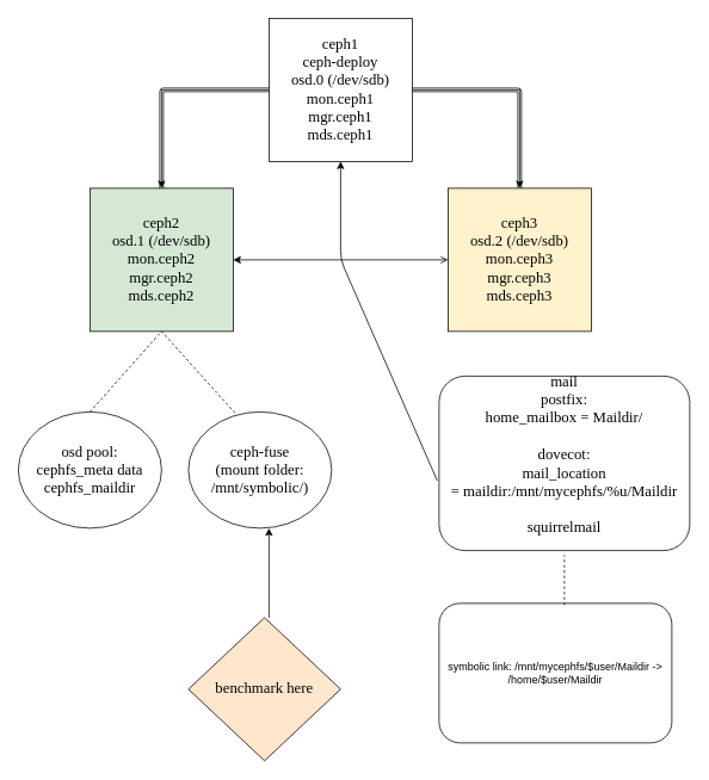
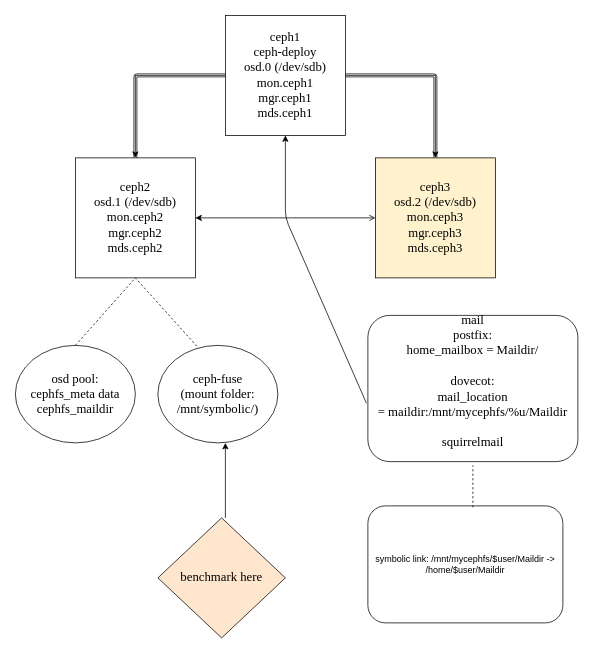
  <mxCell id="0" />
  <mxCell id="1" parent="0" />
- <mxCell id="2" value="ceph2&lt;br style=&quot;font-size: 17px;&quot;&gt;osd.1 (/dev/sdb)&lt;br style=&quot;font-size: 17px;&quot;&gt;mon.ceph2&lt;br style=&quot;font-size: 17px;&quot;&gt;mgr.ceph2&lt;br style=&quot;font-size: 17px;&quot;&gt;mds.ceph2" style="rounded=0;whiteSpace=wrap;html=1;fontFamily=Times New Roman;fontSize=17;fillColor=#d5e8d4;" vertex="1" parent="1"><mxGeometry x="100" y="210" width="160" height="160" as="geometry" /></mxCell>
+ <mxCell id="2" value="ceph2&lt;br style=&quot;font-size: 17px;&quot;&gt;osd.1 (/dev/sdb)&lt;br style=&quot;font-size: 17px;&quot;&gt;mon.ceph2&lt;br style=&quot;font-size: 17px;&quot;&gt;mgr.ceph2&lt;br style=&quot;font-size: 17px;&quot;&gt;mds.ceph2" style="rounded=0;whiteSpace=wrap;html=1;fontFamily=Times New Roman;fontSize=17;" vertex="1" parent="1"><mxGeometry x="100" y="210" width="160" height="160" as="geometry" /></mxCell>
  <mxCell id="3" value="ceph3&lt;br style=&quot;font-size: 17px;&quot;&gt;osd.2 (/dev/sdb)&lt;br style=&quot;font-size: 17px;&quot;&gt;mon.ceph3&lt;br style=&quot;font-size: 17px;&quot;&gt;mgr.ceph3&lt;br style=&quot;font-size: 17px;&quot;&gt;mds.ceph3" style="rounded=0;whiteSpace=wrap;html=1;fontFamily=Times New Roman;fontSize=17;fillColor=#fff2cc;" vertex="1" parent="1"><mxGeometry x="500" y="210" width="160" height="160" as="geometry" /></mxCell>
  <mxCell id="4" style="edgeStyle=orthogonalEdgeStyle;rounded=0;orthogonalLoop=1;jettySize=auto;html=1;exitX=0;exitY=0.5;exitDx=0;exitDy=0;entryX=0.5;entryY=0;entryDx=0;entryDy=0;fontFamily=Times New Roman;fontSize=17;" edge="1" parent="1" source="6" target="2"><mxGeometry relative="1" as="geometry" /></mxCell>
  <mxCell id="5" style="edgeStyle=orthogonalEdgeStyle;rounded=0;orthogonalLoop=1;jettySize=auto;html=1;exitX=1;exitY=0.5;exitDx=0;exitDy=0;entryX=0.5;entryY=0;entryDx=0;entryDy=0;fontFamily=Times New Roman;fontSize=17;" edge="1" parent="1" source="6" target="3"><mxGeometry relative="1" as="geometry" /></mxCell>
  <mxCell id="6" value="ceph1&lt;br style=&quot;font-size: 17px;&quot;&gt;ceph-deploy&lt;br style=&quot;font-size: 17px;&quot;&gt;osd.0 (/dev/sdb)&lt;br style=&quot;font-size: 17px;&quot;&gt;mon.ceph1&lt;br style=&quot;font-size: 17px;&quot;&gt;mgr.ceph1&lt;br style=&quot;font-size: 17px;&quot;&gt;mds.ceph1" style="rounded=0;whiteSpace=wrap;html=1;fontFamily=Times New Roman;fontSize=17;" vertex="1" parent="1"><mxGeometry x="300" y="20" width="160" height="160" as="geometry" /></mxCell>
  <mxCell id="7" value="osd pool:&lt;br&gt;cephfs_meta data&lt;br&gt;cephfs_maildir" style="ellipse;whiteSpace=wrap;html=1;fontFamily=Times New Roman;fontSize=17;" vertex="1" parent="1"><mxGeometry y="460" width="160" height="130" as="geometry" x="20" /></mxCell>
  <mxCell id="8" value="" style="endArrow=none;dashed=1;html=1;fontFamily=Times New Roman;fontSize=17;exitX=0.5;exitY=0;exitDx=0;exitDy=0;" edge="1" parent="1" source="7"><mxGeometry width="50" height="50" relative="1" as="geometry"><mxPoint x="30" y="660" as="sourcePoint" /><mxPoint x="180" y="370" as="targetPoint" /></mxGeometry></mxCell>
  <mxCell id="9" value="" style="endArrow=none;dashed=1;html=1;fontFamily=Times New Roman;fontSize=17;entryX=0.5;entryY=1;entryDx=0;entryDy=0;" edge="1" parent="1" target="2"><mxGeometry width="50" height="50" relative="1" as="geometry"><mxPoint x="270" y="470" as="sourcePoint" /><mxPoint x="250" y="420" as="targetPoint" /></mxGeometry></mxCell>
  <mxCell id="10" value="ceph-fuse&lt;br&gt;(mount folder: /mnt/symbolic/)" style="ellipse;whiteSpace=wrap;html=1;fontFamily=Times New Roman;fontSize=17;" vertex="1" parent="1"><mxGeometry x="210" y="460" width="160" height="130" as="geometry" /></mxCell>
  <mxCell id="11" value="mail&lt;br&gt;&lt;div&gt;postfix: &lt;br&gt;&lt;/div&gt;&lt;div&gt;home_mailbox = Maildir/&lt;br&gt;&lt;br&gt;&lt;/div&gt;&lt;div&gt;dovecot: &lt;br&gt;&lt;/div&gt;&lt;div&gt;mail_location &lt;br&gt;&lt;/div&gt;&lt;div&gt;= maildir:/mnt/mycephfs/%u/Maildir&lt;br&gt;&lt;br&gt;squirrelmail&lt;br&gt;&lt;br&gt;&lt;/div&gt;" style="rounded=1;whiteSpace=wrap;html=1;fontFamily=Times New Roman;fontSize=17;" vertex="1" parent="1"><mxGeometry x="490" y="420" width="280" height="195" as="geometry" /></mxCell>
  <mxCell id="12" value="" style="endArrow=none;dashed=1;html=1;fontFamily=Times New Roman;fontSize=17;" edge="1" parent="1" target="13"><mxGeometry width="50" height="50" relative="1" as="geometry"><mxPoint x="630" y="690" as="sourcePoint" /><mxPoint x="630" y="620" as="targetPoint" /></mxGeometry></mxCell>
  <mxCell id="13" value="symbolic link: /mnt/mycephfs/$user/Maildir -&amp;gt; /home/$user/Maildir" style="rounded=1;whiteSpace=wrap;html=1;" vertex="1" parent="1"><mxGeometry x="490" y="674" width="260" height="156" as="geometry" /></mxCell>
  <mxCell id="14" value="" style="endArrow=none;dashed=1;html=1;fontFamily=Times New Roman;fontSize=17;" edge="1" parent="1"><mxGeometry width="50" height="50" relative="1" as="geometry"><mxPoint x="630" y="676" as="sourcePoint" /><mxPoint x="630" y="620" as="targetPoint" /></mxGeometry></mxCell>
  <mxCell id="15" value="" style="endArrow=open;startArrow=classic;html=1;fontFamily=Times New Roman;fontSize=17;entryX=0;entryY=0.5;entryDx=0;entryDy=0;exitX=1;exitY=0.5;exitDx=0;exitDy=0;" edge="1" parent="1" source="2" target="3"><mxGeometry width="50" height="50" relative="1" as="geometry"><mxPoint x="30" y="980" as="sourcePoint" /><mxPoint x="80" y="930" as="targetPoint" /><Array as="points"><mxPoint x="380" y="290" /></Array></mxGeometry></mxCell>
  <mxCell id="16" value="" style="endArrow=classic;html=1;fontFamily=Times New Roman;fontSize=17;" edge="1" parent="1"><mxGeometry width="50" height="50" relative="1" as="geometry"><mxPoint x="300" y="690" as="sourcePoint" /><mxPoint x="300" y="590" as="targetPoint" /><Array as="points"><mxPoint x="300" y="590" /></Array></mxGeometry></mxCell>
  <mxCell id="17" style="edgeStyle=orthogonalEdgeStyle;rounded=0;orthogonalLoop=1;jettySize=auto;html=1;exitX=1;exitY=0.5;exitDx=0;exitDy=0;fontFamily=Times New Roman;fontSize=17;" edge="1" parent="1" source="18"><mxGeometry relative="1" as="geometry"><mxPoint x="380" y="770" as="targetPoint" /></mxGeometry></mxCell>
  <mxCell id="18" value="benchmark here" style="rhombus;whiteSpace=wrap;html=1;fontFamily=Times New Roman;fontSize=17;fillColor=#ffe6cc;" vertex="1" parent="1"><mxGeometry x="210" y="690" width="170" height="160" as="geometry" /></mxCell>
  <mxCell id="19" value="" style="endArrow=classic;html=1;fontFamily=Times New Roman;fontSize=17;entryX=0.5;entryY=1;entryDx=0;entryDy=0;exitX=-0.007;exitY=0.6;exitDx=0;exitDy=0;exitPerimeter=0;" edge="1" parent="1" source="11" target="6"><mxGeometry width="50" height="50" relative="1" as="geometry"><mxPoint x="380" y="400" as="sourcePoint" /><mxPoint x="430" y="350" as="targetPoint" /><Array as="points"><mxPoint x="380" y="290" /></Array></mxGeometry></mxCell>
  <mxCell id="20" value="" style="shape=link;html=1;fontFamily=Times New Roman;fontSize=17;entryX=0;entryY=0.5;entryDx=0;entryDy=0;" edge="1" parent="1" target="6"><mxGeometry width="50" height="50" relative="1" as="geometry"><mxPoint x="180" y="210" as="sourcePoint" /><mxPoint x="270" y="160" as="targetPoint" /><Array as="points"><mxPoint x="180" y="100" /></Array></mxGeometry></mxCell>
  <mxCell id="21" value="" style="shape=link;html=1;fontFamily=Times New Roman;fontSize=17;" edge="1" parent="1"><mxGeometry width="50" height="50" relative="1" as="geometry"><mxPoint x="460" y="100" as="sourcePoint" /><mxPoint x="580" y="210" as="targetPoint" /><Array as="points"><mxPoint x="580" y="100" /></Array></mxGeometry></mxCell>
